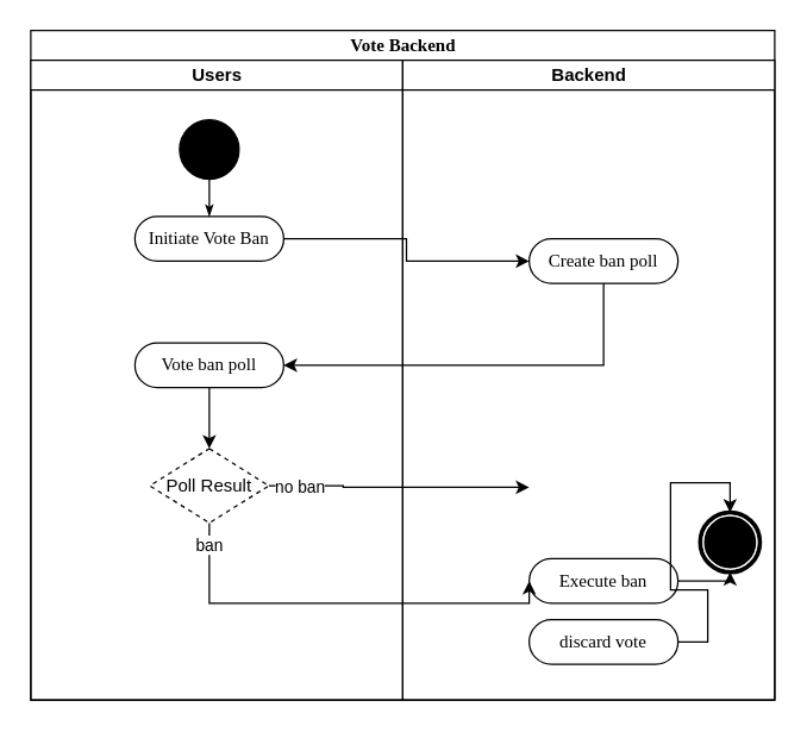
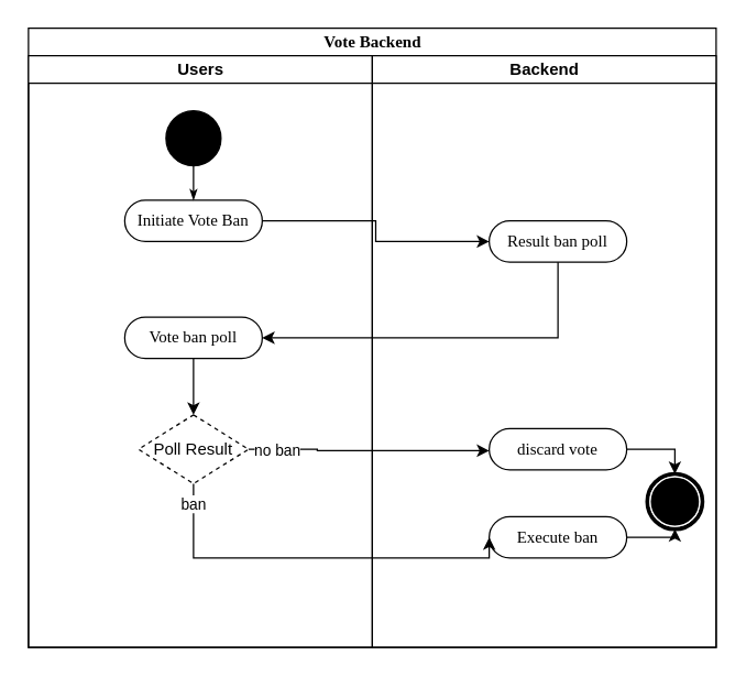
  <mxCell id="0" />
  <mxCell id="1" parent="0" />
  <mxCell id="2" value="Vote Backend" style="swimlane;html=1;childLayout=stackLayout;startSize=20;rounded=0;shadow=0;comic=0;labelBackgroundColor=none;strokeWidth=1;fontFamily=Verdana;fontSize=12;align=center;" parent="1" vertex="1"><mxGeometry x="20" y="20" width="500" height="450" as="geometry"><mxRectangle x="40" y="20" width="70" height="30" as="alternateBounds" /></mxGeometry></mxCell>
  <mxCell id="3" value="Users" style="swimlane;html=1;startSize=20;" parent="2" vertex="1"><mxGeometry y="20" width="250" height="430" as="geometry"><mxRectangle y="20" width="40" height="970" as="alternateBounds" /></mxGeometry></mxCell>
  <mxCell id="4" value="" style="ellipse;whiteSpace=wrap;html=1;rounded=0;shadow=0;comic=0;labelBackgroundColor=none;strokeWidth=1;fillColor=#000000;fontFamily=Verdana;fontSize=12;align=center;" parent="3" vertex="1"><mxGeometry x="100" y="40" width="40" height="40" as="geometry" /></mxCell>
  <mxCell id="5" value="Initiate Vote Ban" style="rounded=1;whiteSpace=wrap;html=1;shadow=0;comic=0;labelBackgroundColor=none;strokeWidth=1;fontFamily=Verdana;fontSize=12;align=center;arcSize=50;" parent="3" vertex="1"><mxGeometry x="70" y="105" width="100" height="30" as="geometry" /></mxCell>
  <mxCell id="6" style="edgeStyle=orthogonalEdgeStyle;rounded=0;html=1;labelBackgroundColor=none;startArrow=none;startFill=0;startSize=5;endArrow=classicThin;endFill=1;endSize=5;jettySize=auto;orthogonalLoop=1;strokeWidth=1;fontFamily=Verdana;fontSize=12" parent="3" source="4" target="5" edge="1"><mxGeometry relative="1" as="geometry" /></mxCell>
  <mxCell id="7" style="edgeStyle=orthogonalEdgeStyle;rounded=0;orthogonalLoop=1;jettySize=auto;html=1;exitX=0.5;exitY=1;exitDx=0;exitDy=0;entryX=0.5;entryY=0;entryDx=0;entryDy=0;strokeColor=#000000;" edge="1" parent="3" source="8" target="9"><mxGeometry relative="1" as="geometry" /></mxCell>
  <mxCell id="8" value="Vote ban poll" style="rounded=1;whiteSpace=wrap;html=1;shadow=0;comic=0;labelBackgroundColor=none;strokeWidth=1;fontFamily=Verdana;fontSize=12;align=center;arcSize=50;" vertex="1" parent="3"><mxGeometry x="70" y="190" width="100" height="30" as="geometry" /></mxCell>
  <mxCell id="9" value="Poll Result" style="rhombus;whiteSpace=wrap;html=1;dashed=1;" vertex="1" parent="3"><mxGeometry x="80" y="261" width="80" height="50" as="geometry" /></mxCell>
  <mxCell id="10" value="Backend" style="swimlane;html=1;startSize=20;" parent="2" vertex="1"><mxGeometry x="250" y="20" width="250" height="430" as="geometry" /></mxCell>
- <mxCell id="11" value="Create ban poll" style="rounded=1;whiteSpace=wrap;html=1;shadow=0;comic=0;labelBackgroundColor=none;strokeWidth=1;fontFamily=Verdana;fontSize=12;align=center;arcSize=50;" parent="10" vertex="1"><mxGeometry x="85" y="120" width="100" height="30" as="geometry" /></mxCell>
- <mxCell id="12" value="discard vote" style="rounded=1;whiteSpace=wrap;html=1;shadow=0;comic=0;labelBackgroundColor=none;strokeWidth=1;fontFamily=Verdana;fontSize=12;align=center;arcSize=50;" vertex="1" parent="10"><mxGeometry x="85" y="376" width="100" height="30" as="geometry" /></mxCell>
+ <mxCell id="11" value="Result ban poll" style="rounded=1;whiteSpace=wrap;html=1;shadow=0;comic=0;labelBackgroundColor=none;strokeWidth=1;fontFamily=Verdana;fontSize=12;align=center;arcSize=50;" parent="10" vertex="1"><mxGeometry x="85" y="120" width="100" height="30" as="geometry" /></mxCell>
+ <mxCell id="12" value="discard vote" style="rounded=1;whiteSpace=wrap;html=1;shadow=0;comic=0;labelBackgroundColor=none;strokeWidth=1;fontFamily=Verdana;fontSize=12;align=center;arcSize=50;" vertex="1" parent="10"><mxGeometry x="85" y="271" width="100" height="30" as="geometry" /></mxCell>
  <mxCell id="13" value="Execute ban" style="rounded=1;whiteSpace=wrap;html=1;shadow=0;comic=0;labelBackgroundColor=none;strokeWidth=1;fontFamily=Verdana;fontSize=12;align=center;arcSize=50;" vertex="1" parent="10"><mxGeometry x="85" y="335" width="100" height="30" as="geometry" /></mxCell>
  <mxCell id="14" value="" style="shape=mxgraph.bpmn.shape;html=1;verticalLabelPosition=bottom;labelBackgroundColor=#ffffff;verticalAlign=top;perimeter=ellipsePerimeter;outline=end;symbol=terminate;rounded=0;shadow=0;comic=0;strokeWidth=1;fontFamily=Verdana;fontSize=12;align=center;" parent="10" vertex="1"><mxGeometry x="200" y="304" width="40" height="40" as="geometry" /></mxCell>
  <mxCell id="15" style="edgeStyle=orthogonalEdgeStyle;rounded=0;orthogonalLoop=1;jettySize=auto;html=1;exitX=1;exitY=0.5;exitDx=0;exitDy=0;entryX=0.5;entryY=0;entryDx=0;entryDy=0;strokeColor=#000000;" edge="1" parent="10" source="12" target="14"><mxGeometry relative="1" as="geometry" /></mxCell>
  <mxCell id="16" style="edgeStyle=orthogonalEdgeStyle;rounded=0;orthogonalLoop=1;jettySize=auto;html=1;exitX=1;exitY=0.5;exitDx=0;exitDy=0;entryX=0.5;entryY=1;entryDx=0;entryDy=0;strokeColor=#000000;" edge="1" parent="10" source="13" target="14"><mxGeometry relative="1" as="geometry" /></mxCell>
  <mxCell id="17" style="edgeStyle=orthogonalEdgeStyle;rounded=0;orthogonalLoop=1;jettySize=auto;html=1;exitX=1;exitY=0.5;exitDx=0;exitDy=0;entryX=0;entryY=0.5;entryDx=0;entryDy=0;strokeColor=#000000;" edge="1" parent="2" source="5" target="11"><mxGeometry relative="1" as="geometry" /></mxCell>
  <mxCell id="18" style="edgeStyle=orthogonalEdgeStyle;rounded=0;orthogonalLoop=1;jettySize=auto;html=1;exitX=0.5;exitY=1;exitDx=0;exitDy=0;strokeColor=#000000;entryX=1;entryY=0.5;entryDx=0;entryDy=0;" edge="1" parent="2" source="11" target="8"><mxGeometry relative="1" as="geometry"><mxPoint x="385" y="230" as="targetPoint" /><Array as="points"><mxPoint x="385" y="225" /></Array></mxGeometry></mxCell>
  <mxCell id="19" style="edgeStyle=orthogonalEdgeStyle;rounded=0;orthogonalLoop=1;jettySize=auto;html=1;exitX=0.5;exitY=1;exitDx=0;exitDy=0;entryX=0;entryY=0.5;entryDx=0;entryDy=0;strokeColor=#000000;" edge="1" parent="2" source="9" target="13"><mxGeometry relative="1" as="geometry"><Array as="points"><mxPoint x="120" y="385" /></Array></mxGeometry></mxCell>
  <mxCell id="20" value="ban" style="edgeLabel;html=1;align=center;verticalAlign=middle;resizable=0;points=[];" vertex="1" connectable="0" parent="19"><mxGeometry x="-0.901" y="-1" relative="1" as="geometry"><mxPoint as="offset" /></mxGeometry></mxCell>
  <mxCell id="21" style="edgeStyle=orthogonalEdgeStyle;rounded=0;orthogonalLoop=1;jettySize=auto;html=1;exitX=1;exitY=0.5;exitDx=0;exitDy=0;entryX=0;entryY=0.5;entryDx=0;entryDy=0;strokeColor=#000000;" edge="1" parent="2"><mxGeometry relative="1" as="geometry"><mxPoint x="160" y="306" as="sourcePoint" /><mxPoint x="335" y="307" as="targetPoint" /><Array as="points"><mxPoint x="210" y="306" /></Array></mxGeometry></mxCell>
  <mxCell id="22" value="no ban" style="edgeLabel;html=1;align=center;verticalAlign=middle;resizable=0;points=[];" vertex="1" connectable="0" parent="21"><mxGeometry x="-0.874" y="-1" relative="1" as="geometry"><mxPoint x="9" y="-1" as="offset" /></mxGeometry></mxCell>
